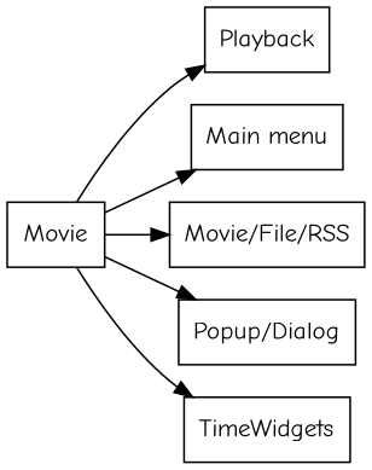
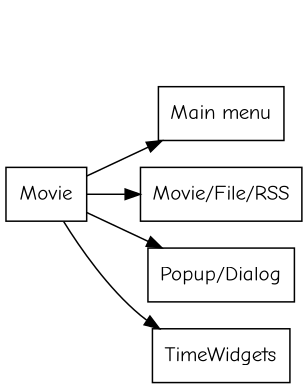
  digraph {
    fontname="Comic Neue"
    rankdir=LR
    node [fontname="Comic Neue" shape=box]
    edge [fontname="Comic Neue"]
    n1 [label=Movie root=true]
-   n2 [label=Playback]
    n3 [label="Main menu"]
    n4 [label="Movie/File/RSS"]
    n5 [label="Popup/Dialog"]
    TimeWidgets
-   n1 -> n2
    n1 -> n3
    n1 -> n4
    n1 -> n5
    n1 -> TimeWidgets
  }
